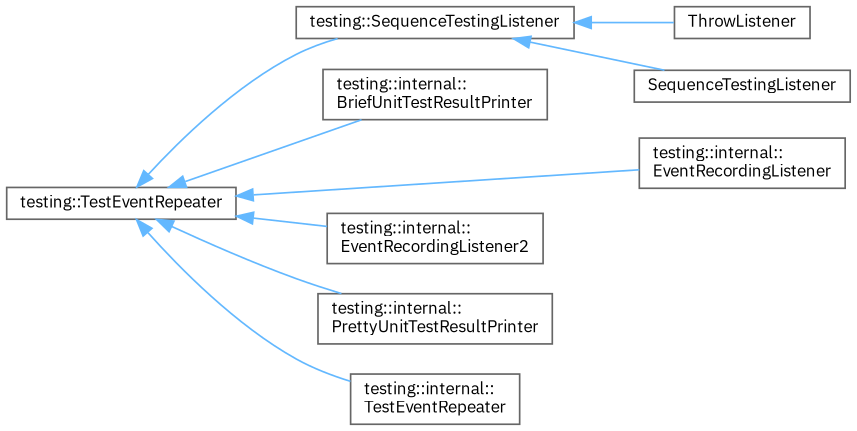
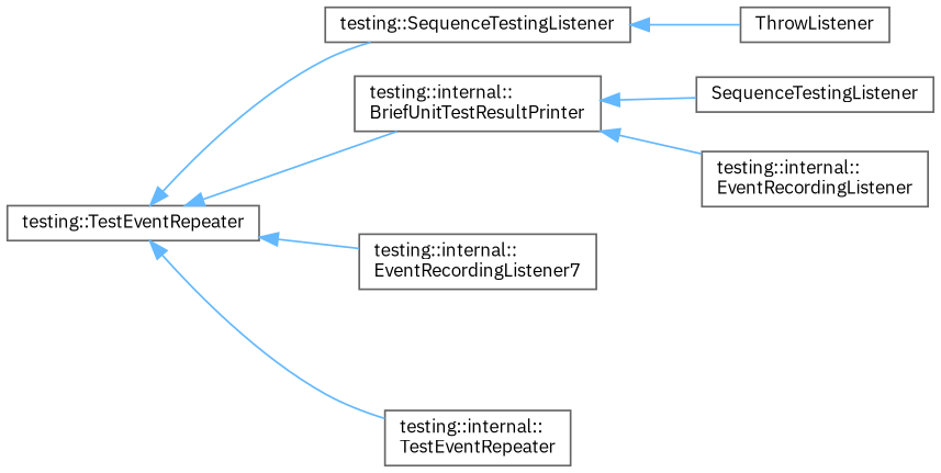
  digraph {
    fontname="IBM Plex Sans"
    rankdir=LR
    node [color=grey40 fillcolor=white fontname="IBM Plex Sans" fontsize=10 shape=box style=filled]
    edge [color=steelblue1 dir=back fontname="IBM Plex Sans" fontsize=10 labelfontname=Helvetica labelfontsize=10 style=solid]
    n1 [height=0.2 label="testing::TestEventRepeater" width=0.4]
    n2 [height=0.2 label="testing::SequenceTestingListener" width=0.4]
    n3 [height=0.2 label="testing::internal::\lBriefUnitTestResultPrinter" width=0.4]
    n4 [height=0.2 label="testing::internal::\lEventRecordingListener" width=0.4]
-   n5 [height=0.2 label="testing::internal::\lEventRecordingListener2" width=0.4]
-   n6 [height=0.2 label="testing::internal::\lPrettyUnitTestResultPrinter" width=0.4]
+   n5 [height=0.2 label="testing::internal::\lEventRecordingListener7" width=0.4]
    n7 [height=0.2 label="testing::internal::\lTestEventRepeater" width=0.4]
    n8 [height=0.2 label=SequenceTestingListener width=0.4]
    n9 [height=0.2 label=ThrowListener width=0.4]
    n1 -> n2
    n1 -> n3
-   n1 -> n4
+   n3 -> n4
    n1 -> n5
-   n1 -> n6
    n1 -> n7
-   n2 -> n8
+   n3 -> n8
    n2 -> n9
  }
